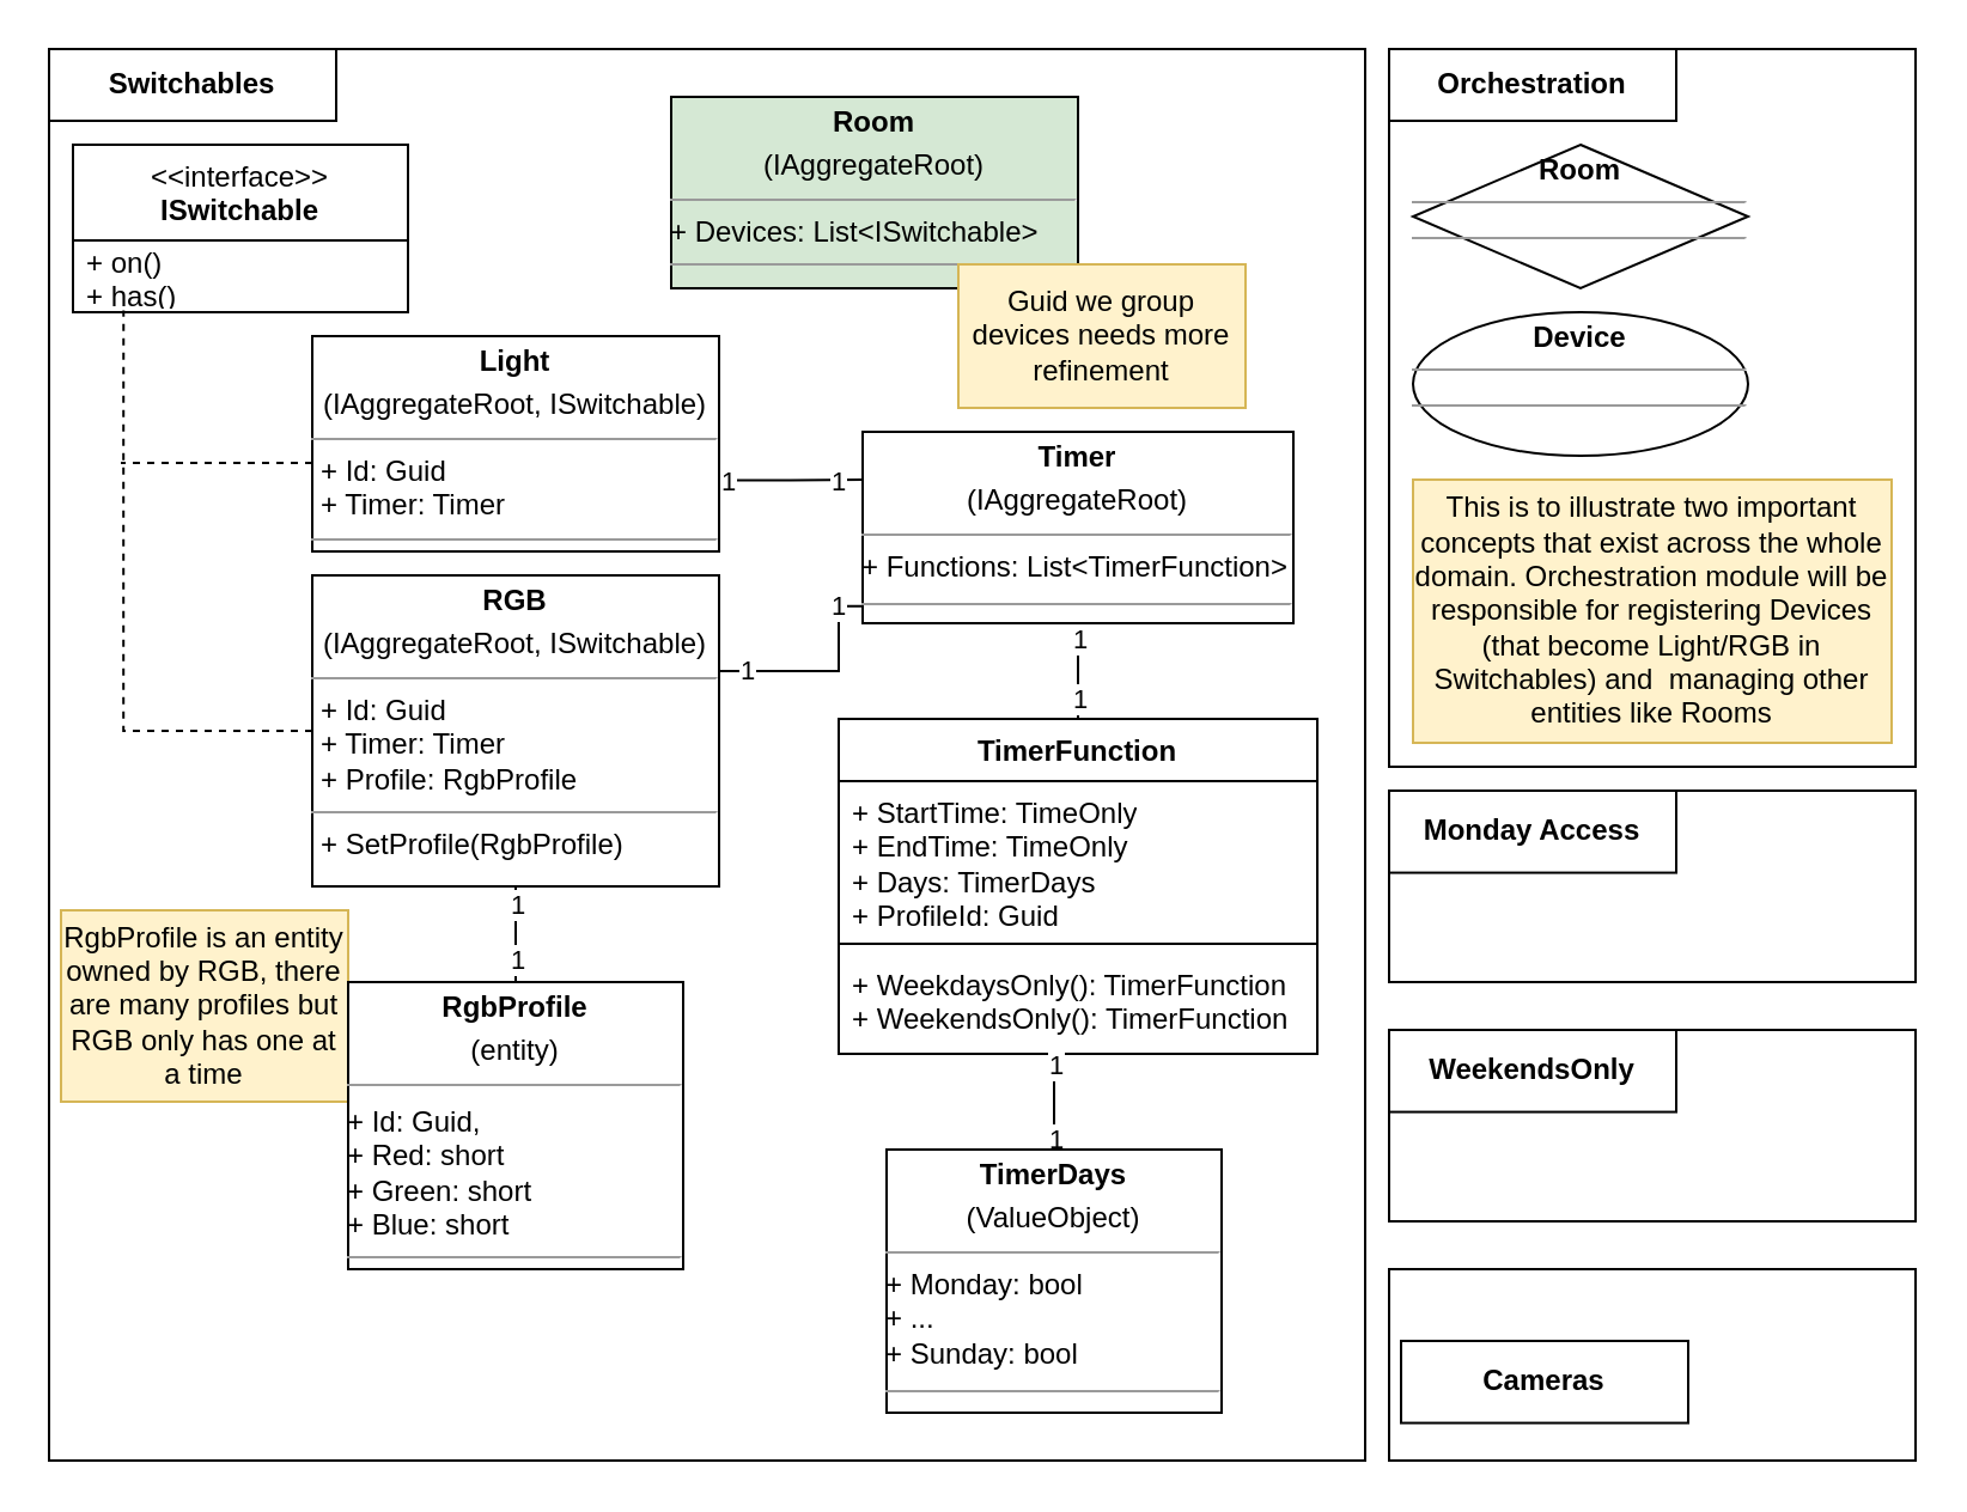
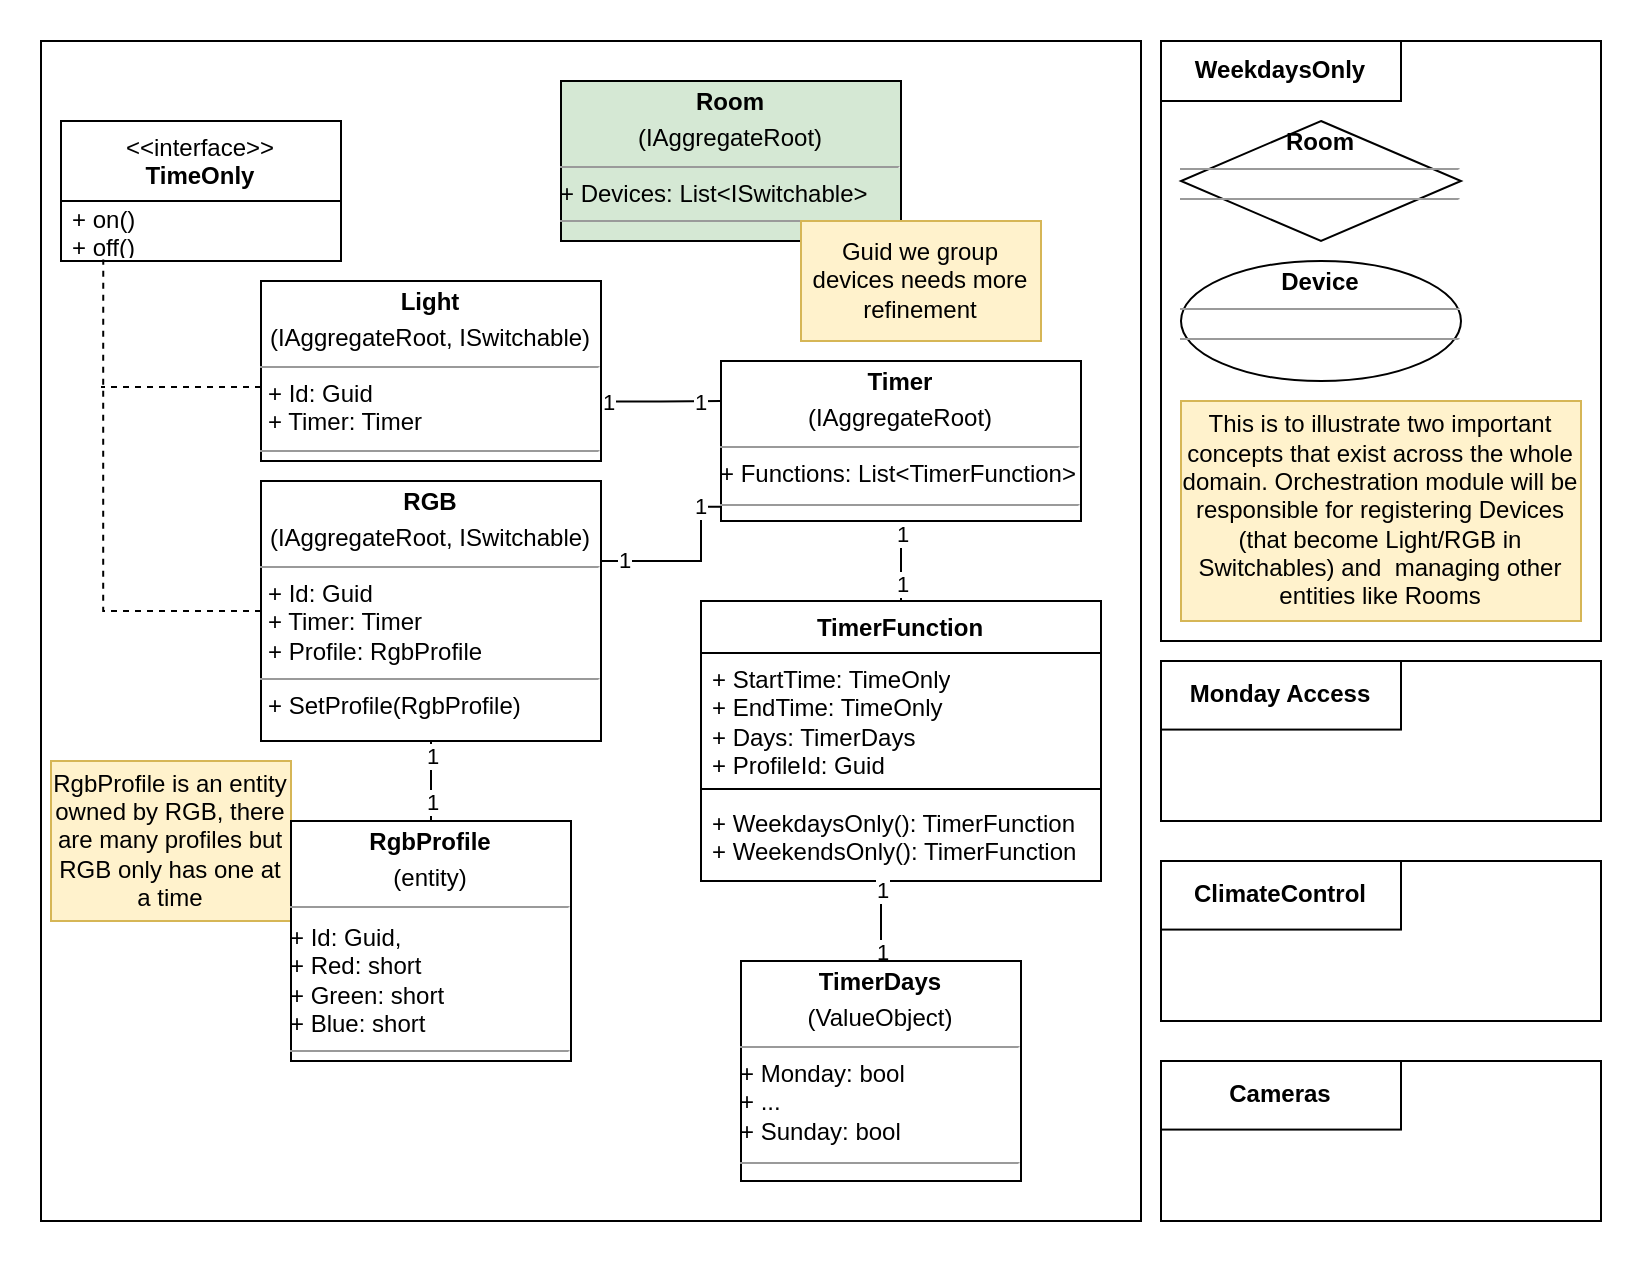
  <mxCell id="0" />
  <mxCell id="1" parent="0" />
  <mxCell id="2" value="" style="rounded=0;whiteSpace=wrap;html=1;fillColor=none;" vertex="1" parent="1"><mxGeometry x="20" y="20" width="550" height="590" as="geometry" /></mxCell>
- <mxCell id="3" value="&lt;b&gt;Switchables&lt;/b&gt;" style="text;html=1;strokeColor=default;fillColor=none;align=center;verticalAlign=middle;whiteSpace=wrap;rounded=0;" vertex="1" parent="1"><mxGeometry x="20" y="20" width="120" height="30" as="geometry" /></mxCell>
- <mxCell id="4" value="&amp;lt;&amp;lt;interface&amp;gt;&amp;gt;&lt;br&gt;&lt;b&gt;ISwitchable&lt;/b&gt;" style="swimlane;fontStyle=0;align=center;verticalAlign=top;childLayout=stackLayout;horizontal=1;startSize=40;horizontalStack=0;resizeParent=1;resizeParentMax=0;resizeLast=0;collapsible=0;marginBottom=0;html=1;whiteSpace=wrap;" vertex="1" parent="1"><mxGeometry x="30" y="60" width="140" height="70" as="geometry" /></mxCell>
- <mxCell id="5" value="+ on()&lt;br&gt;+ has()" style="text;html=1;strokeColor=none;fillColor=none;align=left;verticalAlign=middle;spacingLeft=4;spacingRight=4;overflow=hidden;rotatable=0;points=[[0,0.5],[1,0.5]];portConstraint=eastwest;whiteSpace=wrap;" vertex="1" parent="4"><mxGeometry y="40" width="140" height="30" as="geometry" /></mxCell>
+ <mxCell id="4" value="&amp;lt;&amp;lt;interface&amp;gt;&amp;gt;&lt;br&gt;&lt;b&gt;TimeOnly&lt;/b&gt;" style="swimlane;fontStyle=0;align=center;verticalAlign=top;childLayout=stackLayout;horizontal=1;startSize=40;horizontalStack=0;resizeParent=1;resizeParentMax=0;resizeLast=0;collapsible=0;marginBottom=0;html=1;whiteSpace=wrap;" vertex="1" parent="1"><mxGeometry x="30" y="60" width="140" height="70" as="geometry" /></mxCell>
+ <mxCell id="5" value="+ on()&lt;br&gt;+ off()" style="text;html=1;strokeColor=none;fillColor=none;align=left;verticalAlign=middle;spacingLeft=4;spacingRight=4;overflow=hidden;rotatable=0;points=[[0,0.5],[1,0.5]];portConstraint=eastwest;whiteSpace=wrap;" vertex="1" parent="4"><mxGeometry y="40" width="140" height="30" as="geometry" /></mxCell>
  <mxCell id="6" value="TimerFunction" style="swimlane;fontStyle=1;align=center;verticalAlign=top;childLayout=stackLayout;horizontal=1;startSize=26;horizontalStack=0;resizeParent=1;resizeParentMax=0;resizeLast=0;collapsible=1;marginBottom=0;whiteSpace=wrap;html=1;" vertex="1" parent="1"><mxGeometry x="350" y="300" width="200" height="140" as="geometry" /></mxCell>
  <mxCell id="7" value="+ StartTime: TimeOnly&lt;br&gt;+ EndTime: TimeOnly&lt;br&gt;+ Days: TimerDays&lt;br&gt;+ ProfileId: Guid" style="text;strokeColor=none;fillColor=none;align=left;verticalAlign=top;spacingLeft=4;spacingRight=4;overflow=hidden;rotatable=0;points=[[0,0.5],[1,0.5]];portConstraint=eastwest;whiteSpace=wrap;html=1;" vertex="1" parent="6"><mxGeometry y="26" width="200" height="64" as="geometry" /></mxCell>
  <mxCell id="8" value="" style="line;strokeWidth=1;fillColor=none;align=left;verticalAlign=middle;spacingTop=-1;spacingLeft=3;spacingRight=3;rotatable=0;labelPosition=right;points=[];portConstraint=eastwest;strokeColor=inherit;" vertex="1" parent="6"><mxGeometry y="90" width="200" height="8" as="geometry" /></mxCell>
  <mxCell id="9" value="+ WeekdaysOnly(): TimerFunction&lt;br&gt;+ WeekendsOnly(): TimerFunction" style="text;strokeColor=none;fillColor=none;align=left;verticalAlign=top;spacingLeft=4;spacingRight=4;overflow=hidden;rotatable=0;points=[[0,0.5],[1,0.5]];portConstraint=eastwest;whiteSpace=wrap;html=1;" vertex="1" parent="6"><mxGeometry y="98" width="200" height="42" as="geometry" /></mxCell>
  <mxCell id="10" value="" style="endArrow=none;dashed=1;endFill=0;endSize=12;html=1;rounded=0;exitX=0;exitY=0.5;exitDx=0;exitDy=0;edgeStyle=orthogonalEdgeStyle;" edge="1" parent="1"><mxGeometry width="160" relative="1" as="geometry"><mxPoint x="130" y="193" as="sourcePoint" /><mxPoint x="50" y="193" as="targetPoint" /></mxGeometry></mxCell>
  <mxCell id="11" value="" style="endArrow=none;dashed=1;endFill=0;endSize=12;html=1;rounded=0;exitX=0;exitY=0.5;exitDx=0;exitDy=0;edgeStyle=orthogonalEdgeStyle;entryX=0.151;entryY=0.973;entryDx=0;entryDy=0;entryPerimeter=0;" edge="1" parent="1" source="13" target="5"><mxGeometry width="160" relative="1" as="geometry"><mxPoint x="120" y="403" as="sourcePoint" /><mxPoint x="50" y="290" as="targetPoint" /></mxGeometry></mxCell>
  <mxCell id="12" value="&lt;p style=&quot;margin:0px;margin-top:4px;text-align:center;&quot;&gt;&lt;b&gt;Light&lt;/b&gt;&lt;/p&gt;&lt;p style=&quot;margin:0px;margin-top:4px;text-align:center;&quot;&gt;(IAggregateRoot, ISwitchable)&lt;/p&gt;&lt;hr size=&quot;1&quot;&gt;&lt;p style=&quot;margin:0px;margin-left:4px;&quot;&gt;+ Id: Guid&lt;/p&gt;&lt;p style=&quot;margin:0px;margin-left:4px;&quot;&gt;+ Timer: Timer&lt;/p&gt;&lt;hr size=&quot;1&quot;&gt;&lt;p style=&quot;margin:0px;margin-left:4px;&quot;&gt;+ method(): Type&lt;/p&gt;" style="verticalAlign=top;align=left;overflow=fill;fontSize=12;fontFamily=Helvetica;html=1;whiteSpace=wrap;" vertex="1" parent="1"><mxGeometry x="130" y="140" width="170" height="90" as="geometry" /></mxCell>
  <mxCell id="13" value="&lt;p style=&quot;margin:0px;margin-top:4px;text-align:center;&quot;&gt;&lt;b&gt;RGB&lt;/b&gt;&lt;/p&gt;&lt;p style=&quot;margin:0px;margin-top:4px;text-align:center;&quot;&gt;(IAggregateRoot, ISwitchable)&lt;/p&gt;&lt;hr size=&quot;1&quot;&gt;&lt;p style=&quot;margin:0px;margin-left:4px;&quot;&gt;+ Id: Guid&lt;/p&gt;&lt;p style=&quot;margin:0px;margin-left:4px;&quot;&gt;+ Timer: Timer&lt;/p&gt;&lt;p style=&quot;margin:0px;margin-left:4px;&quot;&gt;+ Profile: RgbProfile&lt;/p&gt;&lt;hr size=&quot;1&quot;&gt;&lt;p style=&quot;margin:0px;margin-left:4px;&quot;&gt;+ SetProfile(RgbProfile)&lt;/p&gt;" style="verticalAlign=top;align=left;overflow=fill;fontSize=12;fontFamily=Helvetica;html=1;whiteSpace=wrap;" vertex="1" parent="1"><mxGeometry x="130" y="240" width="170" height="130" as="geometry" /></mxCell>
  <mxCell id="14" value="" style="endArrow=none;html=1;rounded=0;edgeStyle=orthogonalEdgeStyle;entryX=0.006;entryY=0.911;entryDx=0;entryDy=0;entryPerimeter=0;" edge="1" parent="1" target="21"><mxGeometry width="50" height="50" relative="1" as="geometry"><mxPoint x="300" y="280" as="sourcePoint" /><mxPoint x="360" y="259" as="targetPoint" /><Array as="points"><mxPoint x="300" y="280" /><mxPoint x="350" y="280" /><mxPoint x="350" y="253" /></Array></mxGeometry></mxCell>
  <mxCell id="15" value="1" style="edgeLabel;html=1;align=center;verticalAlign=middle;resizable=0;points=[];" vertex="1" connectable="0" parent="14"><mxGeometry x="-0.882" relative="1" as="geometry"><mxPoint x="6" y="-1" as="offset" /></mxGeometry></mxCell>
  <mxCell id="16" value="1" style="edgeLabel;html=1;align=center;verticalAlign=middle;resizable=0;points=[];" vertex="1" connectable="0" parent="14"><mxGeometry x="0.86" relative="1" as="geometry"><mxPoint x="-5" as="offset" /></mxGeometry></mxCell>
  <mxCell id="17" value="" style="endArrow=none;html=1;rounded=0;exitX=0.999;exitY=0.669;exitDx=0;exitDy=0;exitPerimeter=0;edgeStyle=orthogonalEdgeStyle;entryX=0;entryY=0.25;entryDx=0;entryDy=0;" edge="1" parent="1" source="12" target="21"><mxGeometry width="50" height="50" relative="1" as="geometry"><mxPoint x="310" y="320" as="sourcePoint" /><mxPoint x="330" y="260" as="targetPoint" /><Array as="points" /></mxGeometry></mxCell>
  <mxCell id="18" value="1" style="edgeLabel;html=1;align=center;verticalAlign=middle;resizable=0;points=[];" vertex="1" connectable="0" parent="17"><mxGeometry x="-0.864" relative="1" as="geometry"><mxPoint as="offset" /></mxGeometry></mxCell>
  <mxCell id="19" value="1" style="edgeLabel;html=1;align=center;verticalAlign=middle;resizable=0;points=[];" vertex="1" connectable="0" parent="17"><mxGeometry x="0.904" relative="1" as="geometry"><mxPoint x="-7" as="offset" /></mxGeometry></mxCell>
  <mxCell id="20" value="RgbProfile is an entity owned by RGB, there are many profiles but RGB only has one at a time" style="rounded=0;whiteSpace=wrap;html=1;fillColor=#fff2cc;strokeColor=#d6b656;" vertex="1" parent="1"><mxGeometry x="25" y="380" width="120" height="80" as="geometry" /></mxCell>
  <mxCell id="21" value="&lt;p style=&quot;margin:0px;margin-top:4px;text-align:center;&quot;&gt;&lt;b&gt;Timer&lt;/b&gt;&lt;/p&gt;&lt;p style=&quot;margin:0px;margin-top:4px;text-align:center;&quot;&gt;(IAggregateRoot)&lt;/p&gt;&lt;hr size=&quot;1&quot;&gt;+ Functions: List&amp;lt;TimerFunction&amp;gt;&lt;div style=&quot;height:2px;&quot;&gt;&lt;/div&gt;&lt;hr size=&quot;1&quot;&gt;&lt;div style=&quot;height:2px;&quot;&gt;&lt;/div&gt;" style="verticalAlign=top;align=left;overflow=fill;fontSize=12;fontFamily=Helvetica;html=1;whiteSpace=wrap;" vertex="1" parent="1"><mxGeometry x="360" y="180" width="180" height="80" as="geometry" /></mxCell>
  <mxCell id="22" value="&lt;p style=&quot;margin:0px;margin-top:4px;text-align:center;&quot;&gt;&lt;b&gt;RgbProfile&lt;/b&gt;&lt;/p&gt;&lt;p style=&quot;margin:0px;margin-top:4px;text-align:center;&quot;&gt;(entity)&lt;/p&gt;&lt;hr size=&quot;1&quot;&gt;&lt;div style=&quot;height:2px;&quot;&gt;&lt;br&gt;&lt;/div&gt;+ Id: Guid,&lt;br&gt;+ Red: short&lt;br&gt;+ Green: short&lt;br&gt;+ Blue: short&lt;br&gt;&lt;hr size=&quot;1&quot;&gt;&lt;div style=&quot;height:2px;&quot;&gt;&lt;/div&gt;" style="verticalAlign=top;align=left;overflow=fill;fontSize=12;fontFamily=Helvetica;html=1;whiteSpace=wrap;" vertex="1" parent="1"><mxGeometry x="145" y="410" width="140" height="120" as="geometry" /></mxCell>
  <mxCell id="23" value="" style="endArrow=none;html=1;rounded=0;exitX=0.5;exitY=1;exitDx=0;exitDy=0;entryX=0.5;entryY=0;entryDx=0;entryDy=0;" edge="1" parent="1" source="13" target="22"><mxGeometry width="50" height="50" relative="1" as="geometry"><mxPoint x="410" y="340" as="sourcePoint" /><mxPoint x="460" y="290" as="targetPoint" /></mxGeometry></mxCell>
  <mxCell id="24" value="1" style="edgeLabel;html=1;align=center;verticalAlign=middle;resizable=0;points=[];" vertex="1" connectable="0" parent="23"><mxGeometry x="-0.66" relative="1" as="geometry"><mxPoint as="offset" /></mxGeometry></mxCell>
  <mxCell id="25" value="1" style="edgeLabel;html=1;align=center;verticalAlign=middle;resizable=0;points=[];" vertex="1" connectable="0" parent="23"><mxGeometry x="0.68" relative="1" as="geometry"><mxPoint y="-4" as="offset" /></mxGeometry></mxCell>
  <mxCell id="26" value="" style="endArrow=none;html=1;rounded=0;exitX=0.5;exitY=1;exitDx=0;exitDy=0;entryX=0.5;entryY=0;entryDx=0;entryDy=0;" edge="1" parent="1" source="21" target="6"><mxGeometry width="50" height="50" relative="1" as="geometry"><mxPoint x="410" y="330" as="sourcePoint" /><mxPoint x="460" y="280" as="targetPoint" /></mxGeometry></mxCell>
  <mxCell id="27" value="1" style="edgeLabel;html=1;align=center;verticalAlign=middle;resizable=0;points=[];" vertex="1" connectable="0" parent="26"><mxGeometry x="-0.696" relative="1" as="geometry"><mxPoint as="offset" /></mxGeometry></mxCell>
  <mxCell id="28" value="1" style="edgeLabel;html=1;align=center;verticalAlign=middle;resizable=0;points=[];" vertex="1" connectable="0" parent="26"><mxGeometry x="0.744" relative="1" as="geometry"><mxPoint y="-4" as="offset" /></mxGeometry></mxCell>
  <mxCell id="29" value="" style="rounded=0;whiteSpace=wrap;html=1;fillColor=none;" vertex="1" parent="1"><mxGeometry x="580" y="20" width="220" height="300" as="geometry" /></mxCell>
- <mxCell id="30" value="&lt;b&gt;Orchestration&lt;/b&gt;" style="text;html=1;strokeColor=default;fillColor=none;align=center;verticalAlign=middle;whiteSpace=wrap;rounded=0;" vertex="1" parent="1"><mxGeometry x="580" y="20" width="120" height="30" as="geometry" /></mxCell>
+ <mxCell id="30" value="&lt;b&gt;WeekdaysOnly&lt;/b&gt;" style="text;html=1;strokeColor=default;fillColor=none;align=center;verticalAlign=middle;whiteSpace=wrap;rounded=0;" vertex="1" parent="1"><mxGeometry x="580" y="20" width="120" height="30" as="geometry" /></mxCell>
  <mxCell id="31" value="&lt;p style=&quot;margin:0px;margin-top:4px;text-align:center;&quot;&gt;&lt;b&gt;Room&lt;/b&gt;&lt;/p&gt;&lt;hr size=&quot;1&quot;&gt;&lt;div style=&quot;height:2px;&quot;&gt;&lt;/div&gt;&lt;hr size=&quot;1&quot;&gt;&lt;div style=&quot;height:2px;&quot;&gt;&lt;/div&gt;" style="rhombus;verticalAlign=top;align=left;overflow=fill;fontSize=12;fontFamily=Helvetica;html=1;whiteSpace=wrap;" vertex="1" parent="1"><mxGeometry x="590" y="60" width="140" height="60" as="geometry" /></mxCell>
  <mxCell id="32" value="This is to illustrate two important concepts that exist across the whole domain. Orchestration module will be responsible for registering Devices (that become Light/RGB in Switchables) and&amp;nbsp; managing other entities like Rooms" style="rounded=0;whiteSpace=wrap;html=1;fillColor=#fff2cc;strokeColor=#d6b656;" vertex="1" parent="1"><mxGeometry x="590" y="200" width="200" height="110" as="geometry" /></mxCell>
  <mxCell id="33" value="&lt;p style=&quot;margin:0px;margin-top:4px;text-align:center;&quot;&gt;&lt;b&gt;Device&lt;/b&gt;&lt;/p&gt;&lt;hr size=&quot;1&quot;&gt;&lt;div style=&quot;height:2px;&quot;&gt;&lt;/div&gt;&lt;hr size=&quot;1&quot;&gt;&lt;div style=&quot;height:2px;&quot;&gt;&lt;/div&gt;" style="ellipse;verticalAlign=top;align=left;overflow=fill;fontSize=12;fontFamily=Helvetica;html=1;whiteSpace=wrap;" vertex="1" parent="1"><mxGeometry x="590" y="130" width="140" height="60" as="geometry" /></mxCell>
  <mxCell id="34" value="" style="group" vertex="1" connectable="0" parent="1"><mxGeometry x="580" y="330" width="220" height="80" as="geometry" /></mxCell>
  <mxCell id="35" value="" style="rounded=0;whiteSpace=wrap;html=1;fillColor=none;" vertex="1" parent="34"><mxGeometry width="220" height="80" as="geometry" /></mxCell>
  <mxCell id="36" value="&lt;b&gt;Monday Access&lt;/b&gt;" style="text;html=1;strokeColor=default;fillColor=none;align=center;verticalAlign=middle;whiteSpace=wrap;rounded=0;" vertex="1" parent="34"><mxGeometry width="120" height="34.29" as="geometry" /></mxCell>
  <mxCell id="37" value="" style="group" vertex="1" connectable="0" parent="1"><mxGeometry x="580" y="530" width="220" height="80" as="geometry" /></mxCell>
  <mxCell id="38" value="" style="rounded=0;whiteSpace=wrap;html=1;fillColor=none;" vertex="1" parent="37"><mxGeometry width="220" height="80" as="geometry" /></mxCell>
- <mxCell id="39" value="&lt;b&gt;Cameras&lt;/b&gt;" style="text;html=1;strokeColor=default;fillColor=none;align=center;verticalAlign=middle;whiteSpace=wrap;rounded=0;" vertex="1" parent="37"><mxGeometry x="5" y="30" width="120" height="34.29" as="geometry" /></mxCell>
+ <mxCell id="39" value="&lt;b&gt;Cameras&lt;/b&gt;" style="text;html=1;strokeColor=default;fillColor=none;align=center;verticalAlign=middle;whiteSpace=wrap;rounded=0;" vertex="1" parent="37"><mxGeometry width="120" height="34.29" as="geometry" /></mxCell>
  <mxCell id="40" value="" style="group" vertex="1" connectable="0" parent="1"><mxGeometry x="580" y="430" width="220" height="80" as="geometry" /></mxCell>
  <mxCell id="41" value="" style="rounded=0;whiteSpace=wrap;html=1;fillColor=none;" vertex="1" parent="40"><mxGeometry width="220" height="80" as="geometry" /></mxCell>
- <mxCell id="42" value="&lt;b&gt;WeekendsOnly&lt;/b&gt;" style="text;html=1;strokeColor=default;fillColor=none;align=center;verticalAlign=middle;whiteSpace=wrap;rounded=0;" vertex="1" parent="40"><mxGeometry width="120" height="34.29" as="geometry" /></mxCell>
+ <mxCell id="42" value="&lt;b&gt;ClimateControl&lt;/b&gt;" style="text;html=1;strokeColor=default;fillColor=none;align=center;verticalAlign=middle;whiteSpace=wrap;rounded=0;" vertex="1" parent="40"><mxGeometry width="120" height="34.29" as="geometry" /></mxCell>
  <mxCell id="43" value="&lt;p style=&quot;margin:0px;margin-top:4px;text-align:center;&quot;&gt;&lt;b&gt;Room&lt;/b&gt;&lt;/p&gt;&lt;p style=&quot;margin:0px;margin-top:4px;text-align:center;&quot;&gt;(IAggregateRoot)&lt;/p&gt;&lt;hr size=&quot;1&quot;&gt;+ Devices: List&amp;lt;ISwitchable&amp;gt;&lt;br&gt;&lt;hr size=&quot;1&quot;&gt;&lt;div style=&quot;height:2px;&quot;&gt;&lt;br&gt;&lt;/div&gt;" style="verticalAlign=top;align=left;overflow=fill;fontSize=12;fontFamily=Helvetica;html=1;whiteSpace=wrap;fillColor=#d5e8d4;" vertex="1" parent="1"><mxGeometry x="280" y="40" width="170" height="80" as="geometry" /></mxCell>
  <mxCell id="44" value="Guid we group devices needs more refinement" style="rounded=0;whiteSpace=wrap;html=1;fillColor=#fff2cc;strokeColor=#d6b656;" vertex="1" parent="1"><mxGeometry x="400" y="110" width="120" height="60" as="geometry" /></mxCell>
  <mxCell id="45" value="" style="edgeStyle=orthogonalEdgeStyle;rounded=0;orthogonalLoop=1;jettySize=auto;html=1;endArrow=none;endFill=0;entryX=0.45;entryY=1.002;entryDx=0;entryDy=0;entryPerimeter=0;" edge="1" parent="1" source="48" target="9"><mxGeometry relative="1" as="geometry"><Array as="points" /></mxGeometry></mxCell>
  <mxCell id="46" value="1" style="edgeLabel;html=1;align=center;verticalAlign=middle;resizable=0;points=[];" vertex="1" connectable="0" parent="45"><mxGeometry x="0.79" relative="1" as="geometry"><mxPoint as="offset" /></mxGeometry></mxCell>
  <mxCell id="47" value="1" style="edgeLabel;html=1;align=center;verticalAlign=middle;resizable=0;points=[];" vertex="1" connectable="0" parent="45"><mxGeometry x="-0.725" relative="1" as="geometry"><mxPoint as="offset" /></mxGeometry></mxCell>
  <mxCell id="48" value="&lt;p style=&quot;margin:0px;margin-top:4px;text-align:center;&quot;&gt;&lt;b&gt;TimerDays&lt;/b&gt;&lt;/p&gt;&lt;p style=&quot;margin:0px;margin-top:4px;text-align:center;&quot;&gt;(ValueObject)&lt;/p&gt;&lt;hr size=&quot;1&quot;&gt;+ Monday: bool&lt;br&gt;+ ...&lt;br&gt;+ Sunday: bool&lt;br&gt;&lt;div style=&quot;height:2px;&quot;&gt;&lt;/div&gt;&lt;hr size=&quot;1&quot;&gt;&lt;div style=&quot;height:2px;&quot;&gt;&lt;/div&gt;" style="verticalAlign=top;align=left;overflow=fill;fontSize=12;fontFamily=Helvetica;html=1;whiteSpace=wrap;" vertex="1" parent="1"><mxGeometry x="370" y="480" width="140" height="110" as="geometry" /></mxCell>
